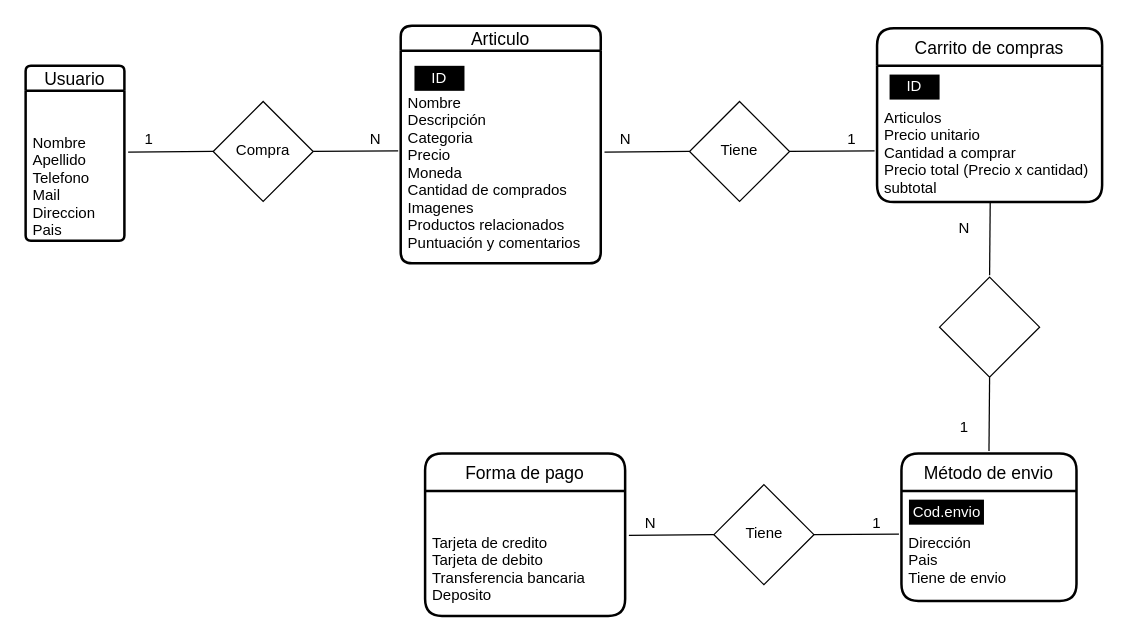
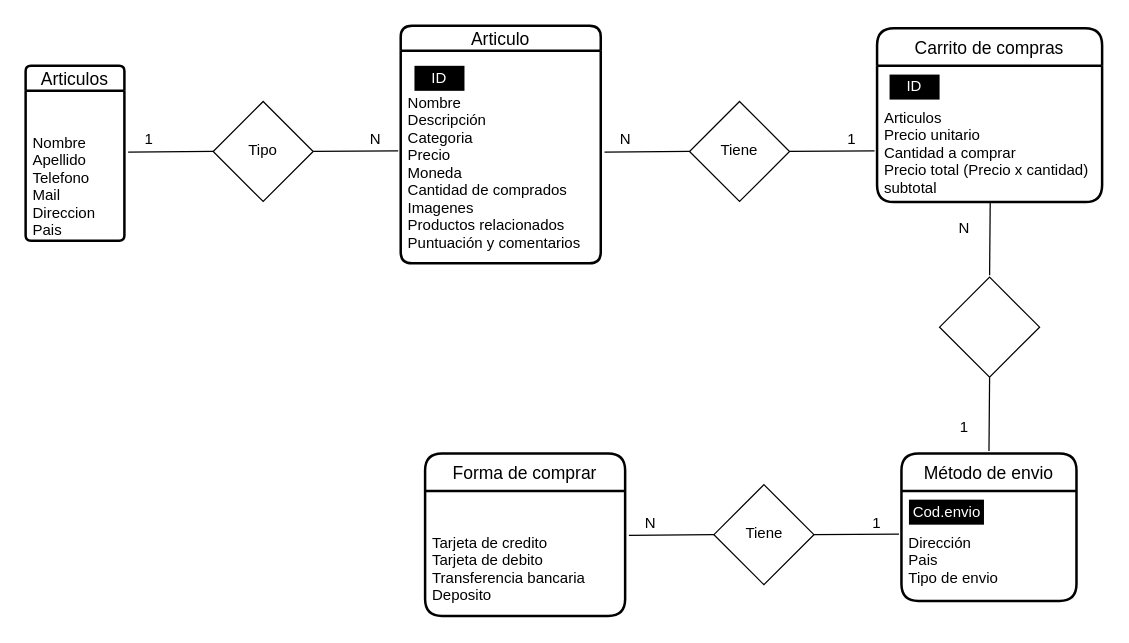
  <mxCell id="0" />
  <mxCell id="1" parent="0" />
  <mxCell id="2" value="Articulo" style="swimlane;childLayout=stackLayout;horizontal=1;startSize=20;horizontalStack=0;rounded=1;fontSize=14;fontStyle=0;strokeWidth=2;resizeParent=0;resizeLast=1;shadow=0;dashed=0;align=center;sketch=0;" vertex="1" parent="1"><mxGeometry x="320" y="20" width="160" height="190" as="geometry" /></mxCell>
  <mxCell id="3" value="&#10;&#10;Nombre&#10;Descripción&#10;Categoria&#10;Precio&#10;Moneda&#10;Cantidad de comprados&#10;Imagenes&#10;Productos relacionados&#10;Puntuación y comentarios" style="align=left;strokeColor=none;fillColor=none;spacingLeft=4;fontSize=12;verticalAlign=top;resizable=0;rotatable=0;part=1;" vertex="1" parent="2"><mxGeometry y="20" width="160" height="170" as="geometry" /></mxCell>
- <mxCell id="4" value="Forma de pago" style="swimlane;childLayout=stackLayout;horizontal=1;startSize=30;horizontalStack=0;rounded=1;fontSize=14;fontStyle=0;strokeWidth=2;resizeParent=0;resizeLast=1;shadow=0;dashed=0;align=center;sketch=0;" vertex="1" parent="1"><mxGeometry x="339.5" y="362" width="160" height="130" as="geometry" /></mxCell>
+ <mxCell id="4" value="Forma de comprar" style="swimlane;childLayout=stackLayout;horizontal=1;startSize=30;horizontalStack=0;rounded=1;fontSize=14;fontStyle=0;strokeWidth=2;resizeParent=0;resizeLast=1;shadow=0;dashed=0;align=center;sketch=0;" vertex="1" parent="1"><mxGeometry x="339.5" y="362" width="160" height="130" as="geometry" /></mxCell>
  <mxCell id="5" value="&#10;&#10;Tarjeta de credito&#10;Tarjeta de debito&#10;Transferencia bancaria&#10;Deposito" style="align=left;strokeColor=none;fillColor=none;spacingLeft=4;fontSize=12;verticalAlign=top;resizable=0;rotatable=0;part=1;" vertex="1" parent="4"><mxGeometry y="30" width="160" height="100" as="geometry" /></mxCell>
  <mxCell id="6" value="Método de envio" style="swimlane;childLayout=stackLayout;horizontal=1;startSize=30;horizontalStack=0;rounded=1;fontSize=14;fontStyle=0;strokeWidth=2;resizeParent=0;resizeLast=1;shadow=0;dashed=0;align=center;sketch=0;" vertex="1" parent="1"><mxGeometry x="720.5" y="362" width="140" height="118" as="geometry" /></mxCell>
- <mxCell id="7" value="&#10;&#10;Dirección&#10;Pais&#10;Tiene de envio" style="align=left;strokeColor=none;fillColor=none;spacingLeft=4;fontSize=12;verticalAlign=top;resizable=0;rotatable=0;part=1;" vertex="1" parent="6"><mxGeometry y="30" width="140" height="88" as="geometry" /></mxCell>
+ <mxCell id="7" value="&#10;&#10;Dirección&#10;Pais&#10;Tipo de envio" style="align=left;strokeColor=none;fillColor=none;spacingLeft=4;fontSize=12;verticalAlign=top;resizable=0;rotatable=0;part=1;" vertex="1" parent="6"><mxGeometry y="30" width="140" height="88" as="geometry" /></mxCell>
  <mxCell id="8" value="Carrito de compras" style="swimlane;childLayout=stackLayout;horizontal=1;startSize=30;horizontalStack=0;rounded=1;fontSize=14;fontStyle=0;strokeWidth=2;resizeParent=0;resizeLast=1;shadow=0;dashed=0;align=center;sketch=0;" vertex="1" parent="1"><mxGeometry x="701" y="22" width="180" height="139" as="geometry" /></mxCell>
  <mxCell id="9" value="&#10;&#10;Articulos&#10;Precio unitario&#10;Cantidad a comprar&#10;Precio total (Precio x cantidad)&#10;subtotal" style="align=left;strokeColor=none;fillColor=none;spacingLeft=4;fontSize=12;verticalAlign=top;resizable=0;rotatable=0;part=1;" vertex="1" parent="8"><mxGeometry y="30" width="180" height="109" as="geometry" /></mxCell>
  <mxCell id="10" value="ID" style="text;html=1;strokeColor=none;align=center;verticalAlign=middle;whiteSpace=wrap;rounded=0;sketch=0;fillColor=#000000;fontColor=#FFFFFF;" vertex="1" parent="1"><mxGeometry x="331" y="52" width="40" height="20" as="geometry" /></mxCell>
  <mxCell id="11" value="ID" style="text;html=1;strokeColor=none;align=center;verticalAlign=middle;whiteSpace=wrap;rounded=0;sketch=0;fillColor=#000000;fontColor=#FFFFFF;" vertex="1" parent="1"><mxGeometry x="711" y="59" width="40" height="20" as="geometry" /></mxCell>
- <mxCell id="12" value="Usuario" style="swimlane;childLayout=stackLayout;horizontal=1;startSize=20;horizontalStack=0;rounded=1;fontSize=14;fontStyle=0;strokeWidth=2;resizeParent=0;resizeLast=1;shadow=0;dashed=0;align=center;sketch=0;arcSize=7;" vertex="1" parent="1"><mxGeometry x="20" y="52" width="79" height="140" as="geometry"><mxRectangle x="31" y="311" width="80" height="20" as="alternateBounds" /></mxGeometry></mxCell>
+ <mxCell id="12" value="Articulos" style="swimlane;childLayout=stackLayout;horizontal=1;startSize=20;horizontalStack=0;rounded=1;fontSize=14;fontStyle=0;strokeWidth=2;resizeParent=0;resizeLast=1;shadow=0;dashed=0;align=center;sketch=0;arcSize=7;" vertex="1" parent="1"><mxGeometry x="20" y="52" width="79" height="140" as="geometry"><mxRectangle x="31" y="311" width="80" height="20" as="alternateBounds" /></mxGeometry></mxCell>
  <mxCell id="13" value="&#10;&#10;Nombre&#10;Apellido&#10;Telefono&#10;Mail&#10;Direccion&#10;Pais" style="align=left;strokeColor=none;fillColor=none;spacingLeft=4;fontSize=12;verticalAlign=top;resizable=0;rotatable=0;part=1;" vertex="1" parent="12"><mxGeometry y="20" width="79" height="120" as="geometry" /></mxCell>
  <mxCell id="14" style="edgeStyle=orthogonalEdgeStyle;curved=0;rounded=1;sketch=0;orthogonalLoop=1;jettySize=auto;html=1;exitX=0.5;exitY=1;exitDx=0;exitDy=0;fontColor=#FFFFFF;" edge="1" parent="12" source="13" target="13"><mxGeometry relative="1" as="geometry" /></mxCell>
  <mxCell id="15" value="Cod.envio" style="text;html=1;strokeColor=none;align=center;verticalAlign=middle;whiteSpace=wrap;rounded=0;sketch=0;fillColor=#000000;fontColor=#FFFFFF;" vertex="1" parent="1"><mxGeometry x="726.5" y="399" width="60" height="20" as="geometry" /></mxCell>
  <mxCell id="16" value="" style="rhombus;whiteSpace=wrap;html=1;rounded=0;sketch=0;fontColor=#FFFFFF;fillColor=#FFFFFF;" vertex="1" parent="1"><mxGeometry x="170" y="80.5" width="80" height="80" as="geometry" /></mxCell>
- <mxCell id="17" value="Compra" style="text;html=1;strokeColor=none;fillColor=none;align=center;verticalAlign=middle;whiteSpace=wrap;rounded=0;sketch=0;" vertex="1" parent="1"><mxGeometry x="190" y="109.5" width="40" height="20" as="geometry" /></mxCell>
+ <mxCell id="17" value="Tipo" style="text;html=1;strokeColor=none;fillColor=none;align=center;verticalAlign=middle;whiteSpace=wrap;rounded=0;sketch=0;" vertex="1" parent="1"><mxGeometry x="190" y="109.5" width="40" height="20" as="geometry" /></mxCell>
  <mxCell id="18" value="" style="endArrow=none;html=1;fontColor=#000000;entryX=0;entryY=0.5;entryDx=0;entryDy=0;" edge="1" parent="1" target="16"><mxGeometry width="50" height="50" relative="1" as="geometry"><mxPoint x="102" y="121" as="sourcePoint" /><mxPoint y="97" as="targetPoint" x="160" /></mxGeometry></mxCell>
  <mxCell id="19" value="" style="endArrow=none;html=1;fontColor=#000000;entryX=0;entryY=0.5;entryDx=0;entryDy=0;" edge="1" parent="1"><mxGeometry width="50" height="50" relative="1" as="geometry"><mxPoint x="250" y="120.5" as="sourcePoint" /><mxPoint x="318" y="120" as="targetPoint" /></mxGeometry></mxCell>
  <mxCell id="20" value="N" style="text;html=1;strokeColor=none;fillColor=none;align=center;verticalAlign=middle;whiteSpace=wrap;rounded=0;sketch=0;fontColor=#000000;" vertex="1" parent="1"><mxGeometry x="280" y="101" width="40" height="20" as="geometry" /></mxCell>
  <mxCell id="21" value="1" style="text;html=1;strokeColor=none;fillColor=none;align=center;verticalAlign=middle;whiteSpace=wrap;rounded=0;sketch=0;fontColor=#000000;" vertex="1" parent="1"><mxGeometry x="99" y="101" width="40" height="20" as="geometry" /></mxCell>
  <mxCell id="22" value="" style="rhombus;whiteSpace=wrap;html=1;rounded=0;sketch=0;fontColor=#FFFFFF;fillColor=#FFFFFF;" vertex="1" parent="1"><mxGeometry x="551" y="80.5" width="80" height="80" as="geometry" /></mxCell>
  <mxCell id="23" value="Tiene" style="text;html=1;strokeColor=none;fillColor=none;align=center;verticalAlign=middle;whiteSpace=wrap;rounded=0;sketch=0;" vertex="1" parent="1"><mxGeometry x="571" y="109.5" width="40" height="20" as="geometry" /></mxCell>
  <mxCell id="24" value="" style="endArrow=none;html=1;fontColor=#000000;entryX=0;entryY=0.5;entryDx=0;entryDy=0;" edge="1" parent="1" target="22"><mxGeometry width="50" height="50" relative="1" as="geometry"><mxPoint x="483" y="121" as="sourcePoint" /><mxPoint x="541" y="97" as="targetPoint" /></mxGeometry></mxCell>
  <mxCell id="25" value="" style="endArrow=none;html=1;fontColor=#000000;entryX=0;entryY=0.5;entryDx=0;entryDy=0;" edge="1" parent="1"><mxGeometry width="50" height="50" relative="1" as="geometry"><mxPoint x="631" y="120.5" as="sourcePoint" /><mxPoint x="699" y="120" as="targetPoint" /></mxGeometry></mxCell>
  <mxCell id="26" value="1" style="text;html=1;strokeColor=none;fillColor=none;align=center;verticalAlign=middle;whiteSpace=wrap;rounded=0;sketch=0;fontColor=#000000;" vertex="1" parent="1"><mxGeometry x="661" y="101" width="40" height="20" as="geometry" /></mxCell>
  <mxCell id="27" value="N" style="text;html=1;strokeColor=none;fillColor=none;align=center;verticalAlign=middle;whiteSpace=wrap;rounded=0;sketch=0;fontColor=#000000;" vertex="1" parent="1"><mxGeometry x="480" y="101" width="40" height="20" as="geometry" /></mxCell>
  <mxCell id="28" value="" style="rhombus;whiteSpace=wrap;html=1;rounded=0;sketch=0;fontColor=#FFFFFF;fillColor=#FFFFFF;" vertex="1" parent="1"><mxGeometry x="751" y="221" width="80" height="80" as="geometry" /></mxCell>
  <mxCell id="29" value="" style="endArrow=none;html=1;fontColor=#000000;" edge="1" parent="1"><mxGeometry width="50" height="50" relative="1" as="geometry"><mxPoint x="790.5" y="360" as="sourcePoint" /><mxPoint x="791" y="301" as="targetPoint" /></mxGeometry></mxCell>
  <mxCell id="30" value="1" style="text;html=1;strokeColor=none;fillColor=none;align=center;verticalAlign=middle;whiteSpace=wrap;rounded=0;sketch=0;fontColor=#000000;" vertex="1" parent="1"><mxGeometry x="751" y="331" width="40" height="20" as="geometry" /></mxCell>
  <mxCell id="31" value="N" style="text;html=1;strokeColor=none;fillColor=none;align=center;verticalAlign=middle;whiteSpace=wrap;rounded=0;sketch=0;fontColor=#000000;" vertex="1" parent="1"><mxGeometry x="751" y="172" width="40" height="20" as="geometry" /></mxCell>
  <mxCell id="32" value="" style="endArrow=none;html=1;fontColor=#000000;" edge="1" parent="1"><mxGeometry width="50" height="50" relative="1" as="geometry"><mxPoint x="791" y="219.5" as="sourcePoint" /><mxPoint x="791.5" y="160.5" as="targetPoint" /></mxGeometry></mxCell>
  <mxCell id="33" value="" style="rhombus;whiteSpace=wrap;html=1;rounded=0;sketch=0;fontColor=#FFFFFF;fillColor=#FFFFFF;" vertex="1" parent="1"><mxGeometry x="570.5" y="387" width="80" height="80" as="geometry" /></mxCell>
  <mxCell id="34" value="Tiene" style="text;html=1;strokeColor=none;fillColor=none;align=center;verticalAlign=middle;whiteSpace=wrap;rounded=0;sketch=0;" vertex="1" parent="1"><mxGeometry x="590.5" y="416" width="40" height="20" as="geometry" /></mxCell>
  <mxCell id="35" value="" style="endArrow=none;html=1;fontColor=#000000;entryX=0;entryY=0.5;entryDx=0;entryDy=0;" edge="1" parent="1" target="33"><mxGeometry width="50" height="50" relative="1" as="geometry"><mxPoint x="502.5" y="427.5" as="sourcePoint" /><mxPoint x="560.5" y="403.5" as="targetPoint" /></mxGeometry></mxCell>
  <mxCell id="36" value="" style="endArrow=none;html=1;fontColor=#000000;entryX=0;entryY=0.5;entryDx=0;entryDy=0;" edge="1" parent="1"><mxGeometry width="50" height="50" relative="1" as="geometry"><mxPoint x="650.5" y="427" as="sourcePoint" /><mxPoint x="718.5" y="426.5" as="targetPoint" /></mxGeometry></mxCell>
  <mxCell id="37" value="1" style="text;html=1;strokeColor=none;fillColor=none;align=center;verticalAlign=middle;whiteSpace=wrap;rounded=0;sketch=0;fontColor=#000000;" vertex="1" parent="1"><mxGeometry x="680.5" y="407.5" width="40" height="20" as="geometry" /></mxCell>
  <mxCell id="38" value="N" style="text;html=1;strokeColor=none;fillColor=none;align=center;verticalAlign=middle;whiteSpace=wrap;rounded=0;sketch=0;fontColor=#000000;" vertex="1" parent="1"><mxGeometry x="499.5" y="407.5" width="40" height="20" as="geometry" /></mxCell>
